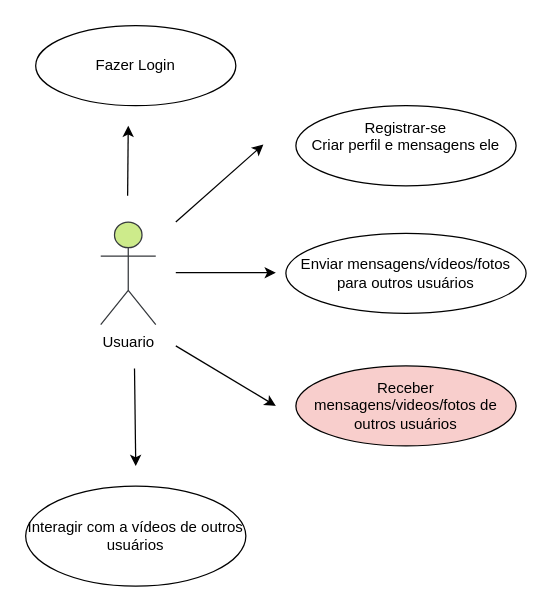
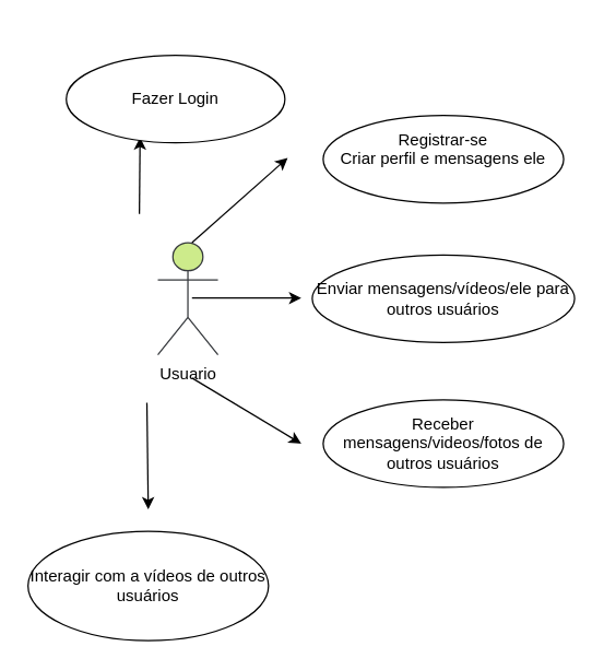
  <mxCell id="0" />
  <mxCell id="1" parent="0" />
- <mxCell id="2" value="&lt;div&gt;Usuario&lt;/div&gt;&lt;div&gt;&lt;br&gt;&lt;/div&gt;" style="shape=umlActor;verticalLabelPosition=bottom;verticalAlign=top;html=1;outlineConnect=0;fillColor=#cdeb8b;strokeColor=#36393d;" vertex="1" parent="1"><mxGeometry x="80" y="177" width="44" height="82" as="geometry" /></mxCell>
+ <mxCell id="2" value="&lt;div&gt;Usuario&lt;/div&gt;&lt;div&gt;&lt;br&gt;&lt;/div&gt;" style="shape=umlActor;verticalLabelPosition=bottom;verticalAlign=top;html=1;outlineConnect=0;fillColor=#cdeb8b;strokeColor=#36393d;" vertex="1" parent="1"><mxGeometry x="115" y="177" width="44" height="82" as="geometry" /></mxCell>
  <mxCell id="3" value="" style="endArrow=classic;html=1;rounded=0;strokeWidth=1;" edge="1" parent="1"><mxGeometry width="50" height="50" relative="1" as="geometry"><mxPoint x="140" y="177" as="sourcePoint" /><mxPoint x="210" y="115" as="targetPoint" /></mxGeometry></mxCell>
  <mxCell id="4" value="&lt;div&gt;&lt;br&gt;&lt;/div&gt;&lt;div&gt;&lt;br&gt;&lt;/div&gt;" style="edgeLabel;html=1;align=center;verticalAlign=middle;resizable=0;points=[];" vertex="1" connectable="0" parent="3"><mxGeometry x="0.26" y="-4" relative="1" as="geometry"><mxPoint x="-1" as="offset" /></mxGeometry></mxCell>
  <mxCell id="5" value="&lt;div&gt;Registrar-se&lt;br&gt;&lt;/div&gt;&lt;div&gt;Criar perfil e mensagens ele&lt;/div&gt;&lt;div&gt;&lt;br&gt;&lt;/div&gt;" style="ellipse;whiteSpace=wrap;html=1;" vertex="1" parent="1"><mxGeometry x="236" y="84" width="176" height="64" as="geometry" /></mxCell>
- <mxCell id="6" value="Enviar mensagens/vídeos/fotos para outros usuários" style="ellipse;whiteSpace=wrap;html=1;" vertex="1" parent="1"><mxGeometry x="228" y="186" width="192" height="64" as="geometry" /></mxCell>
+ <mxCell id="6" value="Enviar mensagens/vídeos/ele para outros usuários" style="ellipse;whiteSpace=wrap;html=1;" vertex="1" parent="1"><mxGeometry x="228" y="186" width="192" height="64" as="geometry" /></mxCell>
  <mxCell id="7" value="" style="endArrow=classic;html=1;rounded=0;strokeWidth=1;" edge="1" parent="1"><mxGeometry width="50" height="50" relative="1" as="geometry"><mxPoint x="140" y="217.5" as="sourcePoint" /><mxPoint x="220" y="217.5" as="targetPoint" /><Array as="points"><mxPoint x="172" y="217.5" /></Array></mxGeometry></mxCell>
  <mxCell id="8" value="&lt;div&gt;&lt;br&gt;&lt;/div&gt;&lt;div&gt;&lt;br&gt;&lt;/div&gt;" style="edgeLabel;html=1;align=center;verticalAlign=middle;resizable=0;points=[];" vertex="1" connectable="0" parent="7"><mxGeometry x="0.26" y="-4" relative="1" as="geometry"><mxPoint x="-1" as="offset" /></mxGeometry></mxCell>
  <mxCell id="9" value="" style="endArrow=classic;html=1;rounded=0;strokeWidth=1;" edge="1" parent="1"><mxGeometry width="50" height="50" relative="1" as="geometry"><mxPoint x="140" y="276" as="sourcePoint" /><mxPoint x="220" y="324" as="targetPoint" /></mxGeometry></mxCell>
  <mxCell id="10" value="&lt;div&gt;&lt;br&gt;&lt;/div&gt;&lt;div&gt;&lt;br&gt;&lt;/div&gt;" style="edgeLabel;html=1;align=center;verticalAlign=middle;resizable=0;points=[];" vertex="1" connectable="0" parent="9"><mxGeometry x="0.26" y="-4" relative="1" as="geometry"><mxPoint x="-1" as="offset" /></mxGeometry></mxCell>
- <mxCell id="11" value="&lt;div&gt;Receber mensagens/videos/fotos de outros usuários&lt;/div&gt;" style="ellipse;whiteSpace=wrap;html=1;fillColor=#f8cecc;" vertex="1" parent="1"><mxGeometry x="236" y="292" width="176" height="64" as="geometry" /></mxCell>
+ <mxCell id="11" value="&lt;div&gt;Receber mensagens/videos/fotos de outros usuários&lt;/div&gt;" style="ellipse;whiteSpace=wrap;html=1;" vertex="1" parent="1"><mxGeometry x="236" y="292" width="176" height="64" as="geometry" /></mxCell>
  <mxCell id="12" value="" style="endArrow=classic;html=1;rounded=0;" edge="1" parent="1"><mxGeometry width="50" height="50" relative="1" as="geometry"><mxPoint x="101.5" y="156" as="sourcePoint" /><mxPoint x="102" y="100" as="targetPoint" /></mxGeometry></mxCell>
- <mxCell id="13" value="&lt;div&gt;Fazer Login&lt;/div&gt;" style="ellipse;whiteSpace=wrap;html=1;" vertex="1" parent="1"><mxGeometry x="28" y="20" width="160" height="64" as="geometry" /></mxCell>
+ <mxCell id="13" value="&lt;div&gt;Fazer Login&lt;/div&gt;" style="ellipse;whiteSpace=wrap;html=1;" vertex="1" parent="1"><mxGeometry x="48" y="40" width="160" height="64" as="geometry" /></mxCell>
  <mxCell id="14" value="Interagir com a vídeos de outros usuários" style="ellipse;whiteSpace=wrap;html=1;" vertex="1" parent="1"><mxGeometry x="20" y="388" width="176" height="80" as="geometry" /></mxCell>
  <mxCell id="15" value="" style="endArrow=classic;html=1;rounded=0;" edge="1" parent="1"><mxGeometry width="50" height="50" relative="1" as="geometry"><mxPoint x="107" y="294" as="sourcePoint" /><mxPoint x="108" y="372" as="targetPoint" /></mxGeometry></mxCell>
